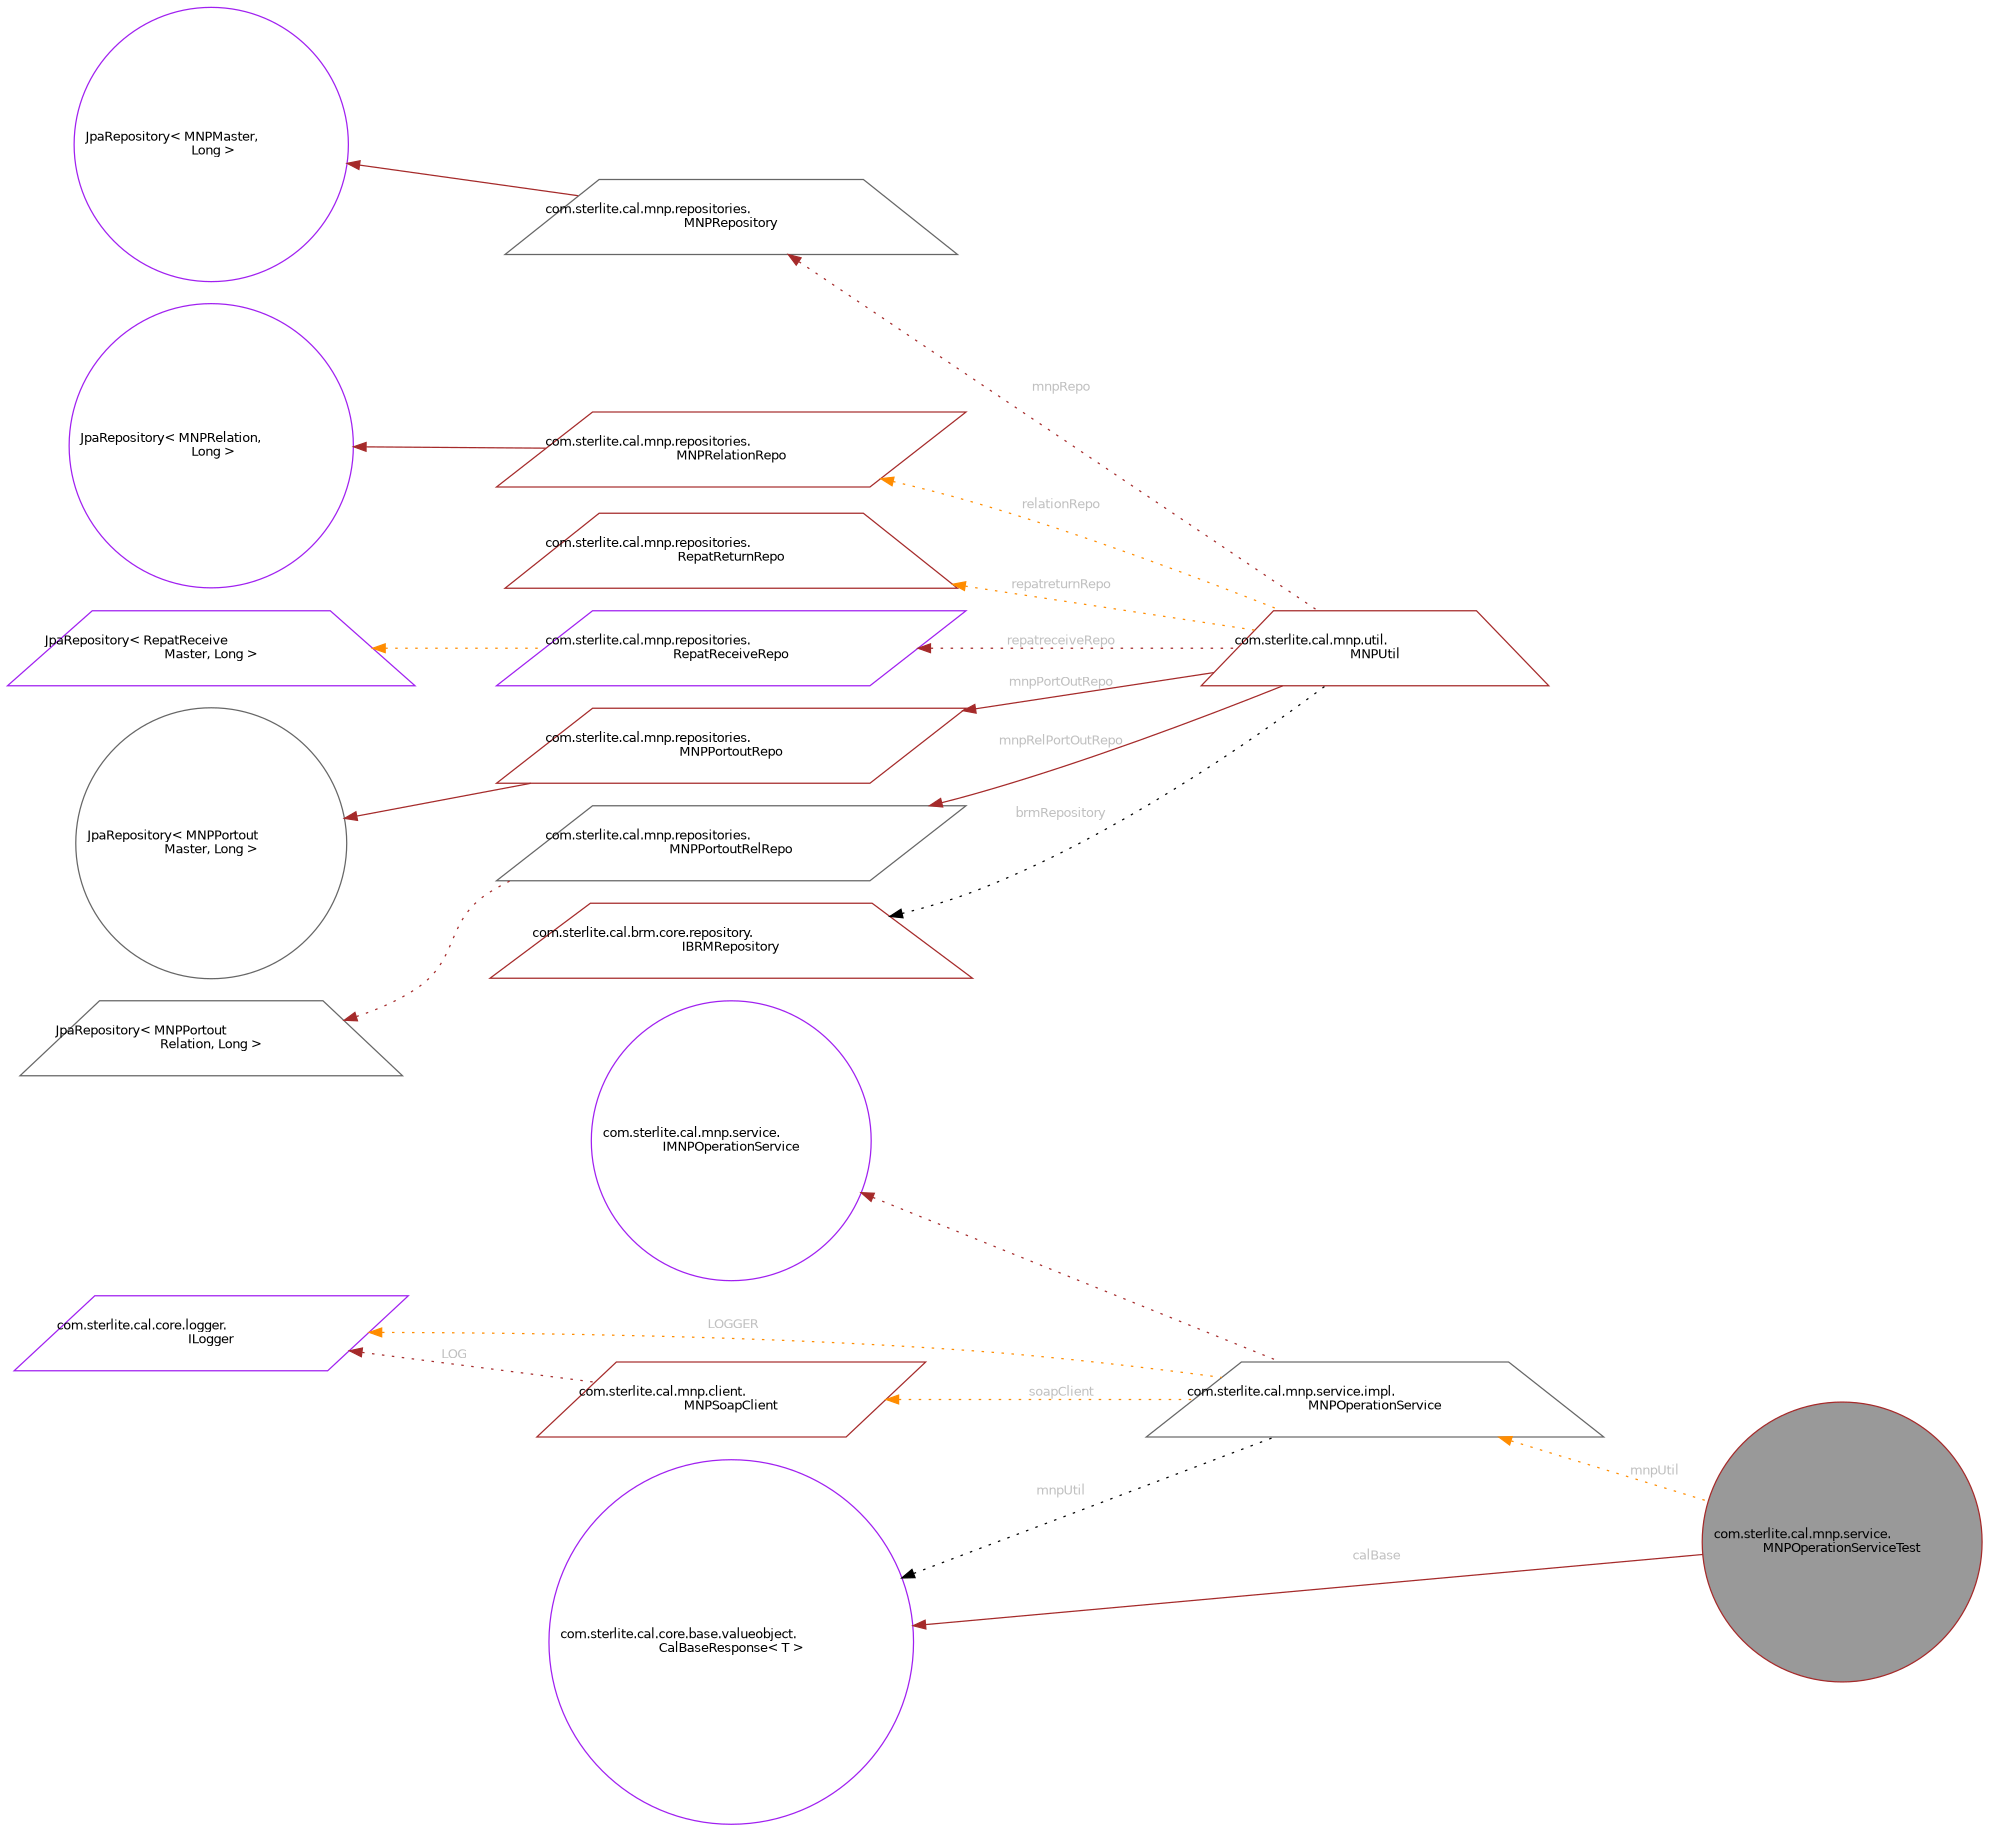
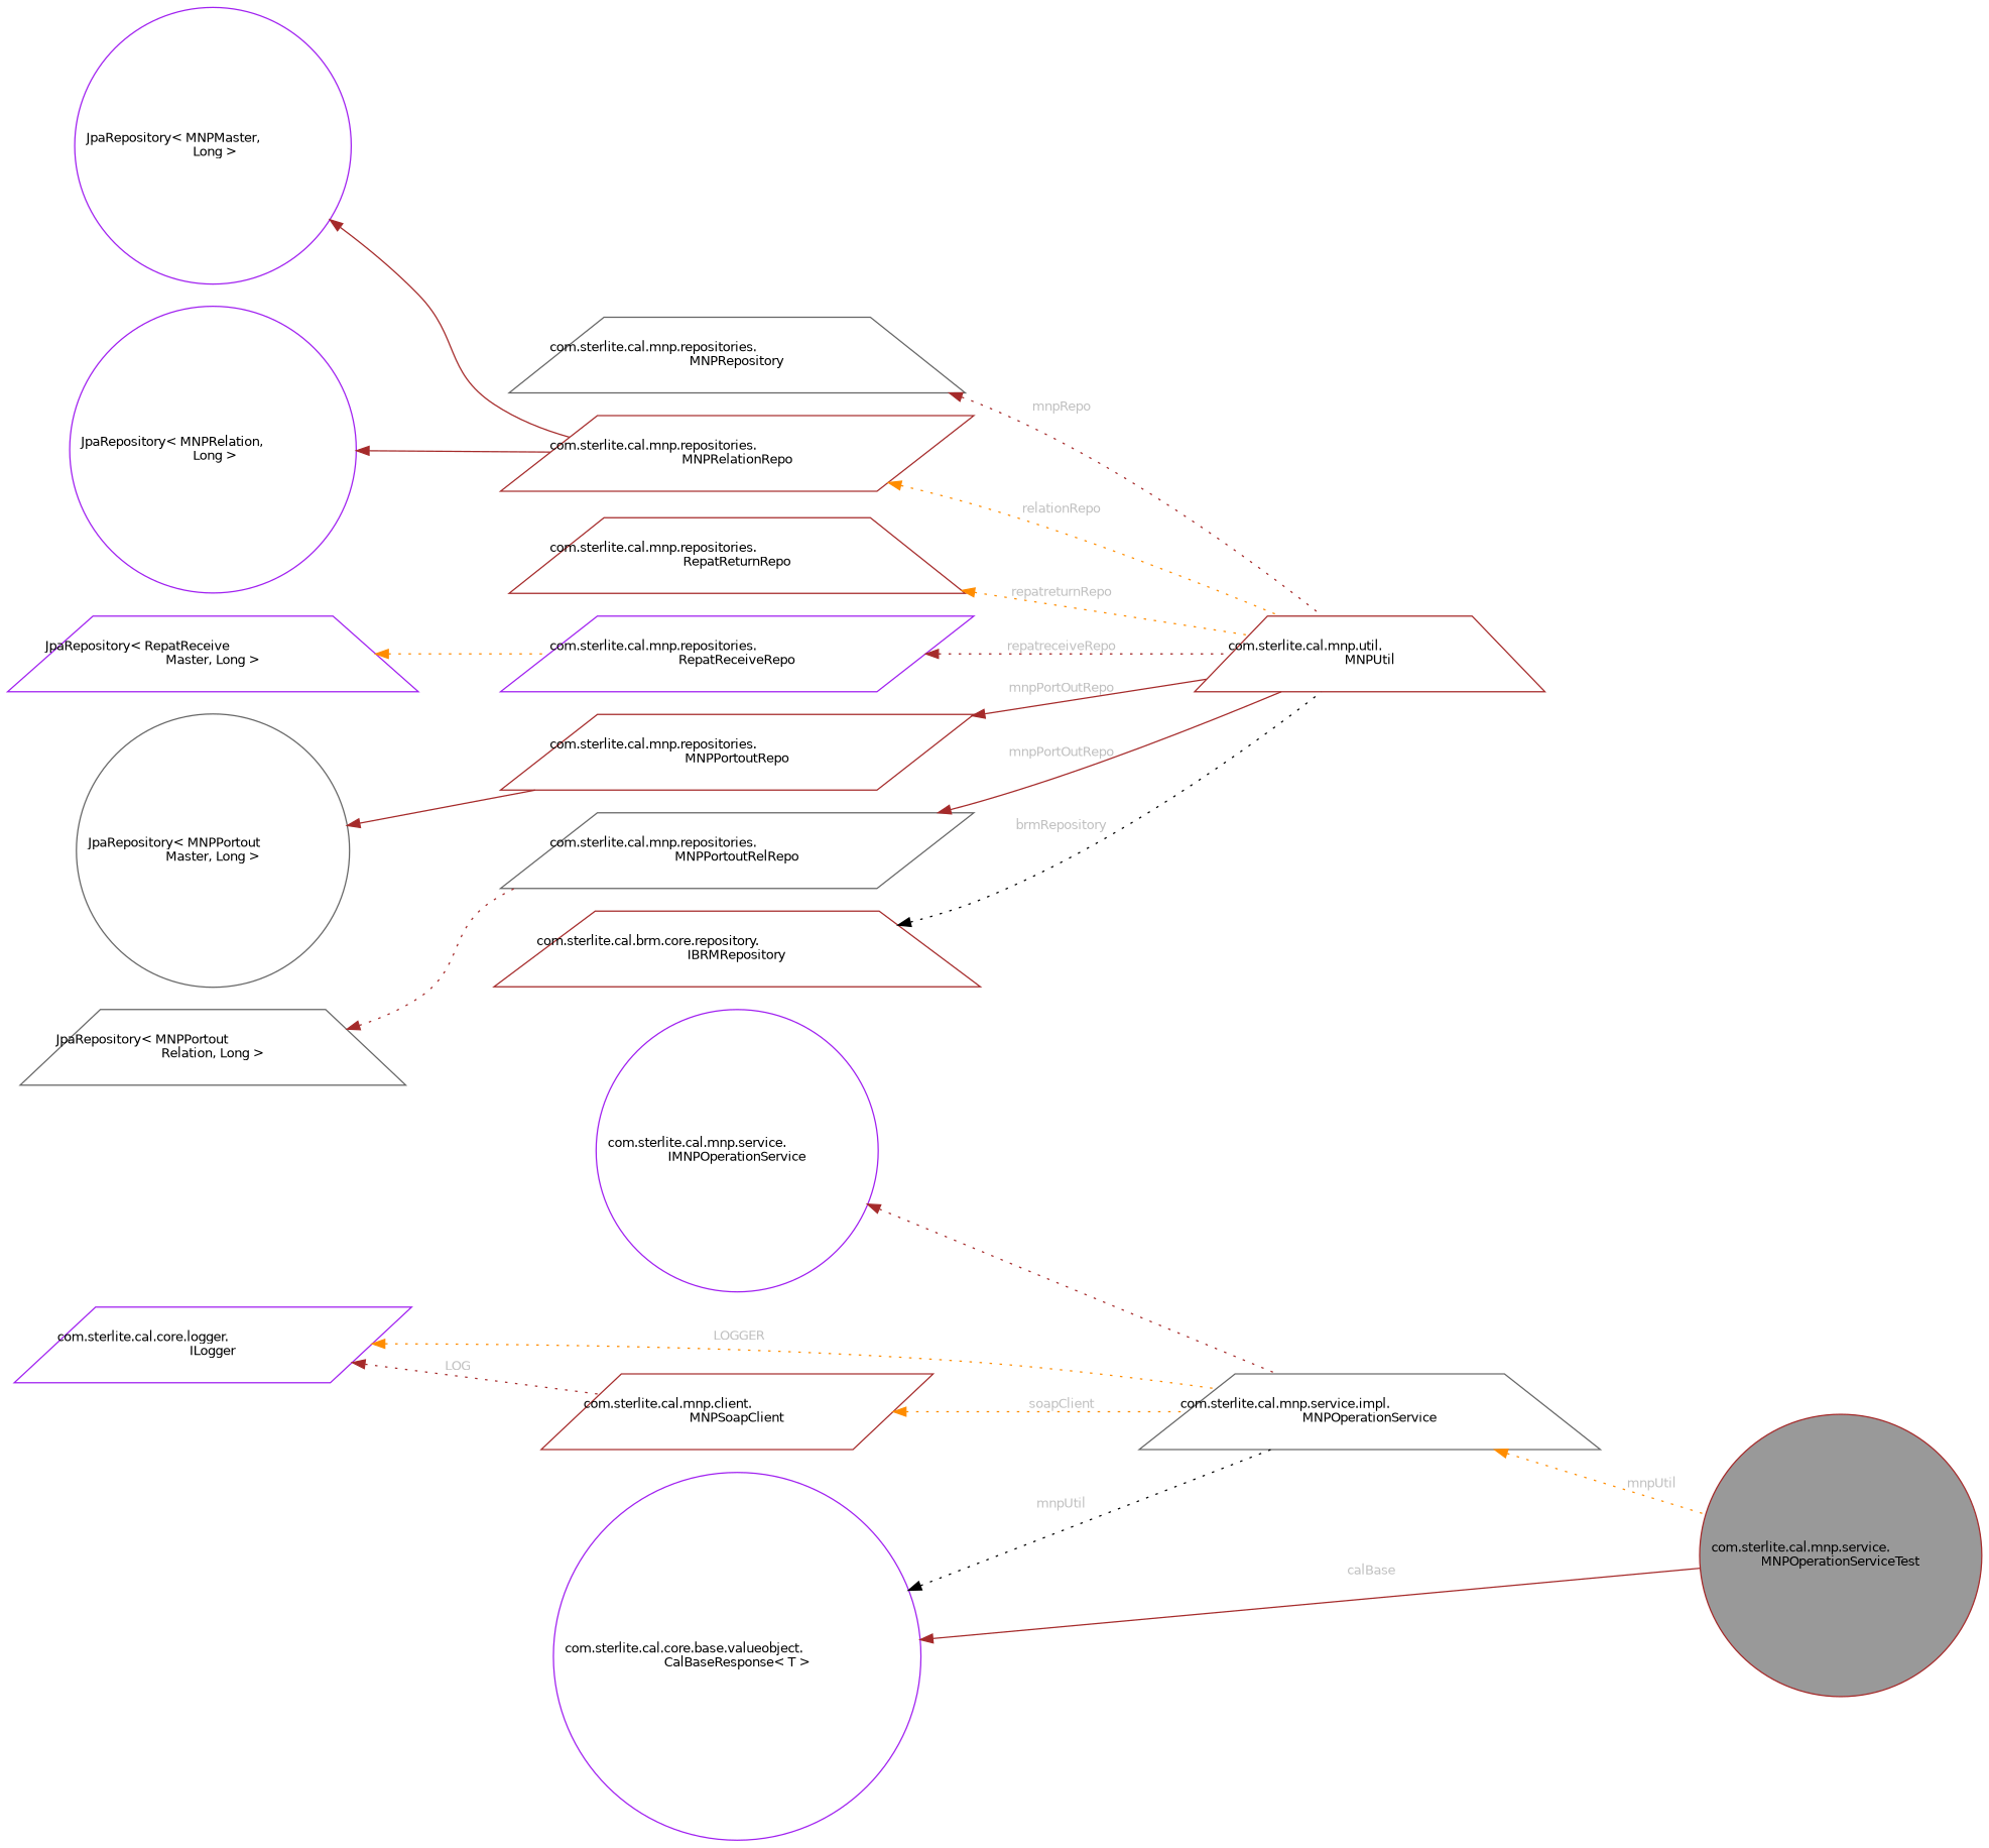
  digraph {
    rankdir=LR
    node [color=brown fillcolor=white fontname=Helvetica fontsize=10 shape=trapezium style=filled]
    edge [color=brown dir=back fontcolor=grey fontname=Helvetica fontsize=10 labelfontname=Helvetica labelfontsize=10 style=dotted]
    n1 [fillcolor=grey60 fontcolor=black height=0.2 label="com.sterlite.cal.mnp.service.\lMNPOperationServiceTest" shape=circle width=0.4]
    n2 [color=gray40 height=0.2 label="com.sterlite.cal.mnp.service.impl.\lMNPOperationService" width=0.4]
    n3 [color=purple height=0.2 label="com.sterlite.cal.mnp.service.\lIMNPOperationService" shape=circle width=0.4]
    n4 [color=purple height=0.2 label="com.sterlite.cal.core.logger.\lILogger" shape=parallelogram width=0.4]
    n5 [height=0.2 label="com.sterlite.cal.mnp.client.\lMNPSoapClient" shape=parallelogram width=0.4]
    n6 [height=0.2 label="com.sterlite.cal.mnp.util.\lMNPUtil" width=0.4]
    n7 [color=gray40 height=0.2 label="com.sterlite.cal.mnp.repositories.\lMNPRepository" width=0.4]
    n8 [color=purple height=0.2 label="JpaRepository\< MNPMaster,\l Long \>" shape=circle width=0.4]
    n9 [height=0.2 label="com.sterlite.cal.mnp.repositories.\lMNPRelationRepo" shape=parallelogram width=0.4]
    n10 [color=purple height=0.2 label="JpaRepository\< MNPRelation,\l Long \>" shape=circle width=0.4]
    n11 [height=0.2 label="com.sterlite.cal.mnp.repositories.\lRepatReturnRepo" width=0.4]
    n12 [color=purple height=0.2 label="com.sterlite.cal.mnp.repositories.\lRepatReceiveRepo" shape=parallelogram width=0.4]
    n13 [color=purple height=0.2 label="JpaRepository\< RepatReceive\lMaster, Long \>" width=0.4]
    n14 [height=0.2 label="com.sterlite.cal.mnp.repositories.\lMNPPortoutRepo" shape=parallelogram width=0.4]
    n15 [color=gray40 height=0.2 label="JpaRepository\< MNPPortout\lMaster, Long \>" shape=circle width=0.4]
    n16 [color=gray40 height=0.2 label="com.sterlite.cal.mnp.repositories.\lMNPPortoutRelRepo" shape=parallelogram width=0.4]
    n17 [color=gray40 height=0.2 label="JpaRepository\< MNPPortout\lRelation, Long \>" width=0.4]
    n18 [height=0.2 label="com.sterlite.cal.brm.core.repository.\lIBRMRepository" width=0.4]
    n19 [color=purple height=0.2 label="com.sterlite.cal.core.base.valueobject.\lCalBaseResponse\< T \>" shape=circle width=0.4]
    n2 -> n1 [color=darkorange label=" mnpUtil"]
    n3 -> n2 [fontcolor=""]
    n4 -> n2 [color=darkorange label=" LOGGER"]
    n4 -> n5 [label=" LOG"]
    n5 -> n2 [color=darkorange label=" soapClient"]
    n7 -> n6 [label=" mnpRepo"]
-   n8 -> n7 [style=solid fontcolor=""]
+   n8 -> n9 [style=solid fontcolor=""]
    n9 -> n6 [color=darkorange label=" relationRepo"]
    n10 -> n9 [style=solid fontcolor=""]
    n11 -> n6 [color=darkorange label=" repatreturnRepo"]
    n12 -> n6 [label=" repatreceiveRepo"]
    n13 -> n12 [color=darkorange fontcolor=""]
    n14 -> n6 [label=" mnpPortOutRepo" style=solid]
    n15 -> n14 [style=solid fontcolor=""]
-   n16 -> n6 [label=" mnpRelPortOutRepo" style=solid]
+   n16 -> n6 [label=" mnpPortOutRepo" style=solid]
    n17 -> n16 [fontcolor=""]
    n18 -> n6 [color=black label=" brmRepository"]
    n19 -> n1 [label=" calBase" style=solid]
    n19 -> n2 [color=black label=" mnpUtil"]
  }
